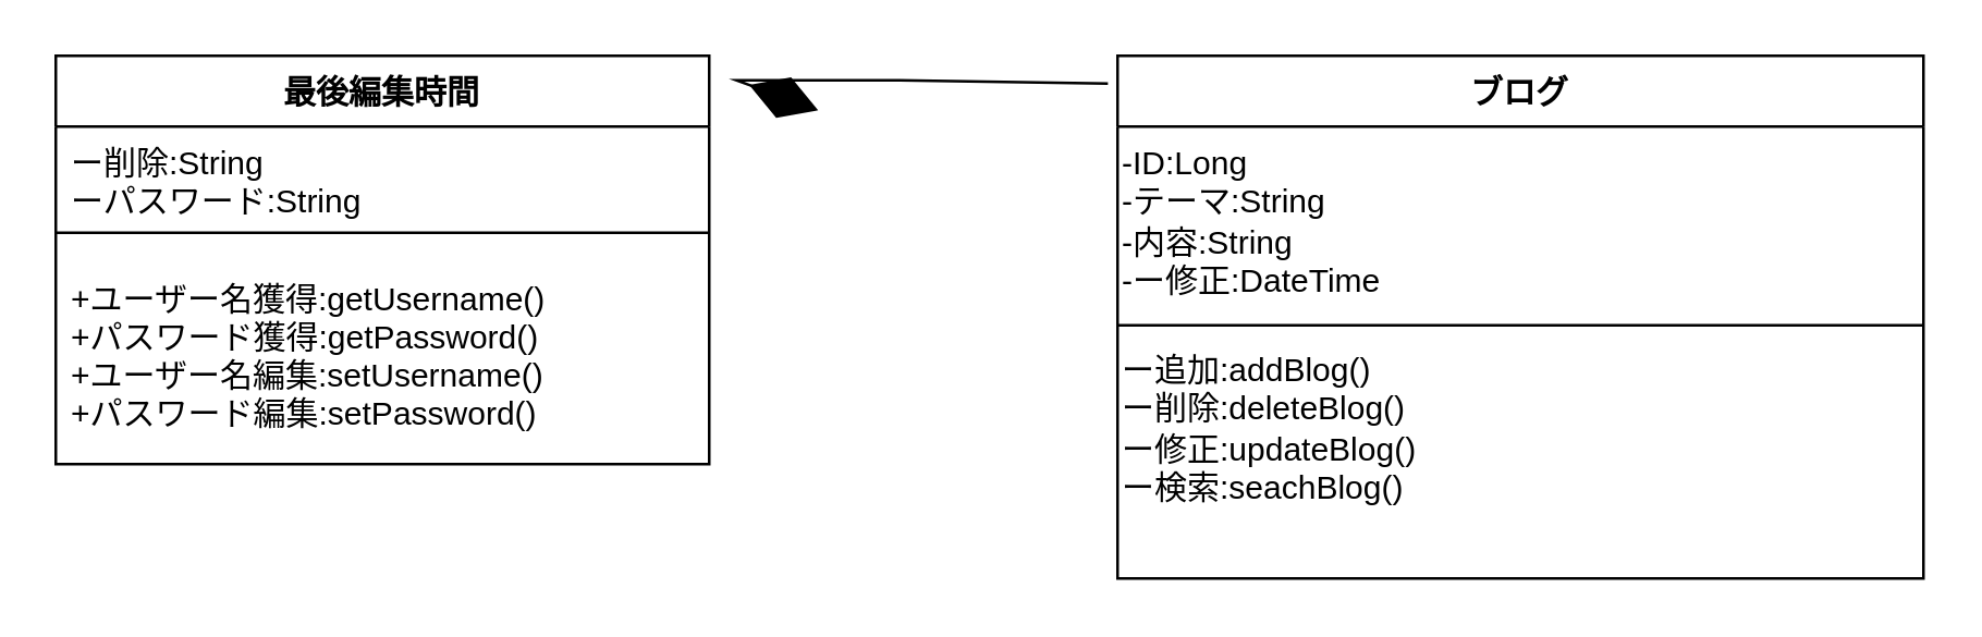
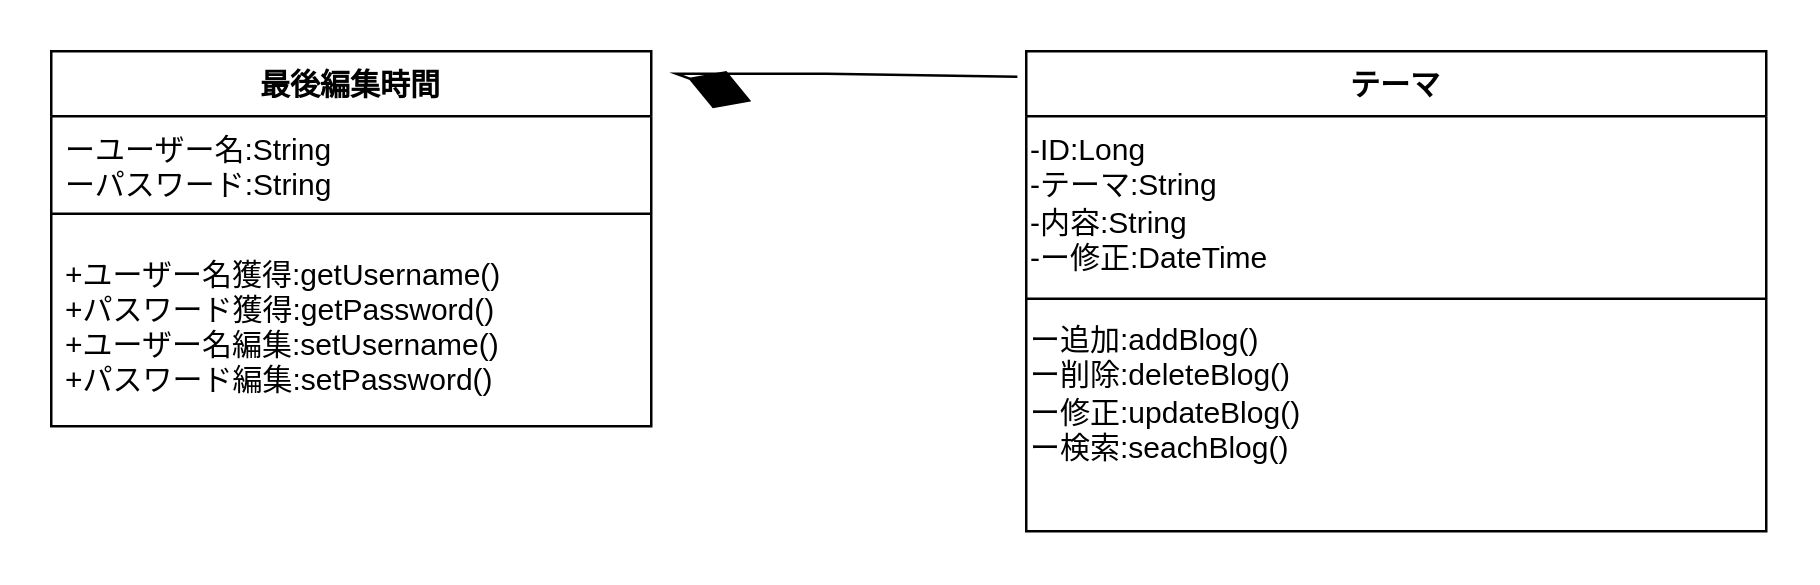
  <mxCell id="0" />
  <mxCell id="1" parent="0" />
  <mxCell id="2" value="最後編集時間" style="swimlane;fontStyle=1;align=center;verticalAlign=top;childLayout=stackLayout;horizontal=1;startSize=26;horizontalStack=0;resizeParent=1;resizeParentMax=0;resizeLast=0;collapsible=1;marginBottom=0;" vertex="1" parent="1"><mxGeometry x="20" y="20" width="240" height="150" as="geometry" /></mxCell>
- <mxCell id="3" value="ー削除:String&#10;ーパスワード:String" style="text;strokeColor=none;fillColor=none;align=left;verticalAlign=top;spacingLeft=4;spacingRight=4;overflow=hidden;rotatable=0;points=[[0,0.5],[1,0.5]];portConstraint=eastwest;" vertex="1" parent="2"><mxGeometry y="26" width="240" height="34" as="geometry" /></mxCell>
+ <mxCell id="3" value="ーユーザー名:String&#10;ーパスワード:String" style="text;strokeColor=none;fillColor=none;align=left;verticalAlign=top;spacingLeft=4;spacingRight=4;overflow=hidden;rotatable=0;points=[[0,0.5],[1,0.5]];portConstraint=eastwest;" vertex="1" parent="2"><mxGeometry y="26" width="240" height="34" as="geometry" /></mxCell>
  <mxCell id="4" value="" style="line;strokeWidth=1;fillColor=none;align=left;verticalAlign=middle;spacingTop=-1;spacingLeft=3;spacingRight=3;rotatable=0;labelPosition=right;points=[];portConstraint=eastwest;" vertex="1" parent="2"><mxGeometry y="60" width="240" height="10" as="geometry" /></mxCell>
  <mxCell id="5" value="+ユーザー名獲得:getUsername()&#10;+パスワード獲得:getPassword()&#10;+ユーザー名編集:setUsername()&#10;+パスワード編集:setPassword()" style="text;strokeColor=none;fillColor=none;align=left;verticalAlign=middle;spacingLeft=4;spacingRight=4;overflow=hidden;rotatable=0;points=[[0,0.5],[1,0.5]];portConstraint=eastwest;" vertex="1" parent="2"><mxGeometry y="70" width="240" height="80" as="geometry" /></mxCell>
- <mxCell id="6" value="ブログ" style="swimlane;fontStyle=1;align=center;verticalAlign=top;childLayout=stackLayout;horizontal=1;startSize=26;horizontalStack=0;resizeParent=1;resizeParentMax=0;resizeLast=0;collapsible=1;marginBottom=0;" vertex="1" parent="1"><mxGeometry x="410" y="20" width="296" height="192" as="geometry" /></mxCell>
+ <mxCell id="6" value="テーマ" style="swimlane;fontStyle=1;align=center;verticalAlign=top;childLayout=stackLayout;horizontal=1;startSize=26;horizontalStack=0;resizeParent=1;resizeParentMax=0;resizeLast=0;collapsible=1;marginBottom=0;" vertex="1" parent="1"><mxGeometry x="410" y="20" width="296" height="192" as="geometry" /></mxCell>
  <mxCell id="7" value="&lt;div style=&quot;&quot;&gt;-ID:Long&lt;span style=&quot;background-color: initial;&quot;&gt;&lt;br&gt;&lt;/span&gt;&lt;/div&gt;&lt;div style=&quot;&quot;&gt;&lt;span style=&quot;background-color: initial;&quot;&gt;-テーマ:String&lt;/span&gt;&lt;/div&gt;&lt;div style=&quot;&quot;&gt;&lt;span style=&quot;background-color: initial;&quot;&gt;-内容:String&lt;/span&gt;&lt;/div&gt;&lt;div style=&quot;&quot;&gt;&lt;span style=&quot;background-color: initial;&quot;&gt;-ー修正:DateTime&lt;/span&gt;&lt;/div&gt;" style="text;html=1;align=left;verticalAlign=middle;resizable=0;points=[];autosize=1;strokeColor=none;fillColor=none;" vertex="1" parent="6"><mxGeometry y="26" width="296" height="70" as="geometry" /></mxCell>
  <mxCell id="8" value="" style="line;strokeWidth=1;fillColor=none;align=left;verticalAlign=middle;spacingTop=-1;spacingLeft=3;spacingRight=3;rotatable=0;labelPosition=right;points=[];portConstraint=eastwest;" vertex="1" parent="6"><mxGeometry y="96" width="296" height="6" as="geometry" /></mxCell>
  <mxCell id="9" value="&lt;div style=&quot;&quot;&gt;&lt;span style=&quot;background-color: initial;&quot;&gt;ー追加:addBlog()&lt;/span&gt;&lt;/div&gt;ー削除:deleteBlog()&lt;br&gt;ー修正:updateBlog()&lt;br&gt;ー検索:seachBlog()" style="text;html=1;align=left;verticalAlign=middle;resizable=0;points=[];autosize=1;strokeColor=none;fillColor=none;labelPosition=center;verticalLabelPosition=middle;" vertex="1" parent="6"><mxGeometry y="102" width="296" height="70" as="geometry" /></mxCell>
  <mxCell id="10" value="&#10;&#10;&#10;&#10;&#10;&#10;&#10;" style="text;strokeColor=none;fillColor=none;align=left;verticalAlign=top;spacingLeft=4;spacingRight=4;overflow=hidden;rotatable=0;points=[[0,0.5],[1,0.5]];portConstraint=eastwest;" vertex="1" parent="6"><mxGeometry y="172" width="296" height="20" as="geometry" /></mxCell>
  <mxCell id="11" value="" style="endArrow=diamondThin;endFill=1;endSize=24;html=1;rounded=0;exitX=-0.012;exitY=0.053;exitDx=0;exitDy=0;exitPerimeter=0;" edge="1" parent="1" source="6"><mxGeometry width="160" relative="1" as="geometry"><mxPoint x="310" y="210" as="sourcePoint" /><mxPoint x="300" y="40" as="targetPoint" /><Array as="points"><mxPoint x="330" y="29" /><mxPoint x="280" y="29" /><mxPoint x="270" y="29" /></Array></mxGeometry></mxCell>
